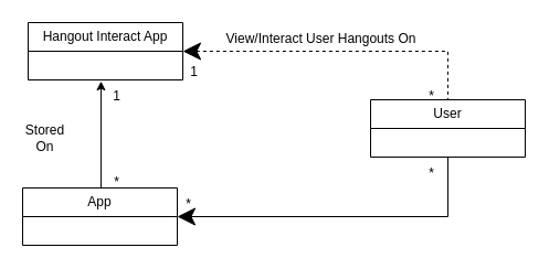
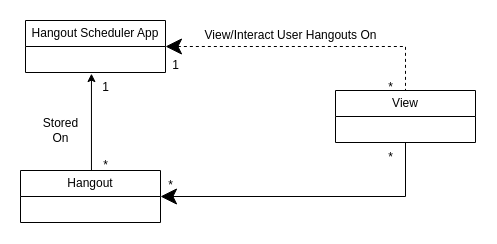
  <mxCell id="0" />
  <mxCell id="1" parent="0" />
  <mxCell id="2" style="edgeStyle=orthogonalEdgeStyle;rounded=0;orthogonalLoop=1;jettySize=auto;html=1;entryX=0.5;entryY=0;entryDx=0;entryDy=0;endArrow=none;startFill=1;startArrow=classic;endSize=12;startSize=14;dashed=1;" edge="1" parent="1" source="3" target="6"><mxGeometry relative="1" as="geometry" /></mxCell>
- <mxCell id="3" value="Hangout Interact App" style="swimlane;fontStyle=0;childLayout=stackLayout;horizontal=1;startSize=26;fillColor=none;horizontalStack=0;resizeParent=1;resizeParentMax=0;resizeLast=0;collapsible=1;marginBottom=0;whiteSpace=wrap;html=1;" vertex="1" parent="1"><mxGeometry x="25" y="20" width="140" height="52" as="geometry" /></mxCell>
+ <mxCell id="3" value="Hangout Scheduler App" style="swimlane;fontStyle=0;childLayout=stackLayout;horizontal=1;startSize=26;fillColor=none;horizontalStack=0;resizeParent=1;resizeParentMax=0;resizeLast=0;collapsible=1;marginBottom=0;whiteSpace=wrap;html=1;" vertex="1" parent="1"><mxGeometry x="25" y="20" width="140" height="52" as="geometry" /></mxCell>
  <mxCell id="4" style="edgeStyle=orthogonalEdgeStyle;rounded=0;orthogonalLoop=1;jettySize=auto;html=1;entryX=0.5;entryY=1;entryDx=0;entryDy=0;endArrow=none;startFill=1;endFill=1;startArrow=classic;startSize=14;" edge="1" parent="1" source="5" target="6"><mxGeometry relative="1" as="geometry" /></mxCell>
- <mxCell id="5" value="App" style="swimlane;fontStyle=0;childLayout=stackLayout;horizontal=1;startSize=26;fillColor=none;horizontalStack=0;resizeParent=1;resizeParentMax=0;resizeLast=0;collapsible=1;marginBottom=0;whiteSpace=wrap;html=1;" vertex="1" parent="1"><mxGeometry x="20" y="170" width="140" height="52" as="geometry" /></mxCell>
- <mxCell id="6" value="User" style="swimlane;fontStyle=0;childLayout=stackLayout;horizontal=1;startSize=26;fillColor=none;horizontalStack=0;resizeParent=1;resizeParentMax=0;resizeLast=0;collapsible=1;marginBottom=0;whiteSpace=wrap;html=1;" vertex="1" parent="1"><mxGeometry x="335" y="90" width="140" height="52" as="geometry" /></mxCell>
+ <mxCell id="5" value="Hangout" style="swimlane;fontStyle=0;childLayout=stackLayout;horizontal=1;startSize=26;fillColor=none;horizontalStack=0;resizeParent=1;resizeParentMax=0;resizeLast=0;collapsible=1;marginBottom=0;whiteSpace=wrap;html=1;" vertex="1" parent="1"><mxGeometry x="20" y="170" width="140" height="52" as="geometry" /></mxCell>
+ <mxCell id="6" value="View" style="swimlane;fontStyle=0;childLayout=stackLayout;horizontal=1;startSize=26;fillColor=none;horizontalStack=0;resizeParent=1;resizeParentMax=0;resizeLast=0;collapsible=1;marginBottom=0;whiteSpace=wrap;html=1;" vertex="1" parent="1"><mxGeometry x="335" y="90" width="140" height="52" as="geometry" /></mxCell>
  <mxCell id="7" value="View/Interact User Hangouts On" style="text;html=1;align=center;verticalAlign=middle;resizable=0;points=[];autosize=1;strokeColor=none;fillColor=none;" vertex="1" parent="1"><mxGeometry x="195" y="20" width="190" height="30" as="geometry" /></mxCell>
  <mxCell id="8" value="1" style="text;html=1;align=center;verticalAlign=middle;resizable=0;points=[];autosize=1;strokeColor=none;fillColor=none;" vertex="1" parent="1"><mxGeometry x="160" y="50" width="30" height="30" as="geometry" /></mxCell>
  <mxCell id="9" value="*" style="text;html=1;align=center;verticalAlign=middle;resizable=0;points=[];autosize=1;strokeColor=none;fillColor=none;" vertex="1" parent="1"><mxGeometry x="375" y="72" width="30" height="30" as="geometry" /></mxCell>
  <mxCell id="10" value="*" style="text;html=1;align=center;verticalAlign=middle;resizable=0;points=[];autosize=1;strokeColor=none;fillColor=none;" vertex="1" parent="1"><mxGeometry x="155" y="170" width="30" height="30" as="geometry" /></mxCell>
  <mxCell id="11" value="*" style="text;html=1;align=center;verticalAlign=middle;resizable=0;points=[];autosize=1;strokeColor=none;fillColor=none;" vertex="1" parent="1"><mxGeometry x="375" y="142" width="30" height="30" as="geometry" /></mxCell>
- <mxCell id="12" value="Stored&lt;div&gt;On&lt;/div&gt;" style="text;html=1;align=center;verticalAlign=middle;resizable=0;points=[];autosize=1;strokeColor=none;fillColor=none;" vertex="1" parent="1"><mxGeometry x="10" y="105" width="60" height="40" as="geometry" /></mxCell>
+ <mxCell id="12" value="Stored&lt;div&gt;On&lt;/div&gt;" style="text;html=1;align=center;verticalAlign=middle;resizable=0;points=[];autosize=1;strokeColor=none;fillColor=none;" vertex="1" parent="1"><mxGeometry x="30" y="110" width="60" height="40" as="geometry" /></mxCell>
  <mxCell id="13" value="1" style="text;html=1;align=center;verticalAlign=middle;resizable=0;points=[];autosize=1;strokeColor=none;fillColor=none;" vertex="1" parent="1"><mxGeometry x="90" y="72" width="30" height="30" as="geometry" /></mxCell>
  <mxCell id="14" style="edgeStyle=orthogonalEdgeStyle;rounded=0;orthogonalLoop=1;jettySize=auto;html=1;entryX=0.032;entryY=0.038;entryDx=0;entryDy=0;entryPerimeter=0;" edge="1" parent="1" source="5" target="13"><mxGeometry relative="1" as="geometry"><Array as="points"><mxPoint x="90" y="73" /></Array></mxGeometry></mxCell>
  <mxCell id="15" value="*" style="text;html=1;align=center;verticalAlign=middle;resizable=0;points=[];autosize=1;strokeColor=none;fillColor=none;" vertex="1" parent="1"><mxGeometry x="90" y="150" width="30" height="30" as="geometry" /></mxCell>
